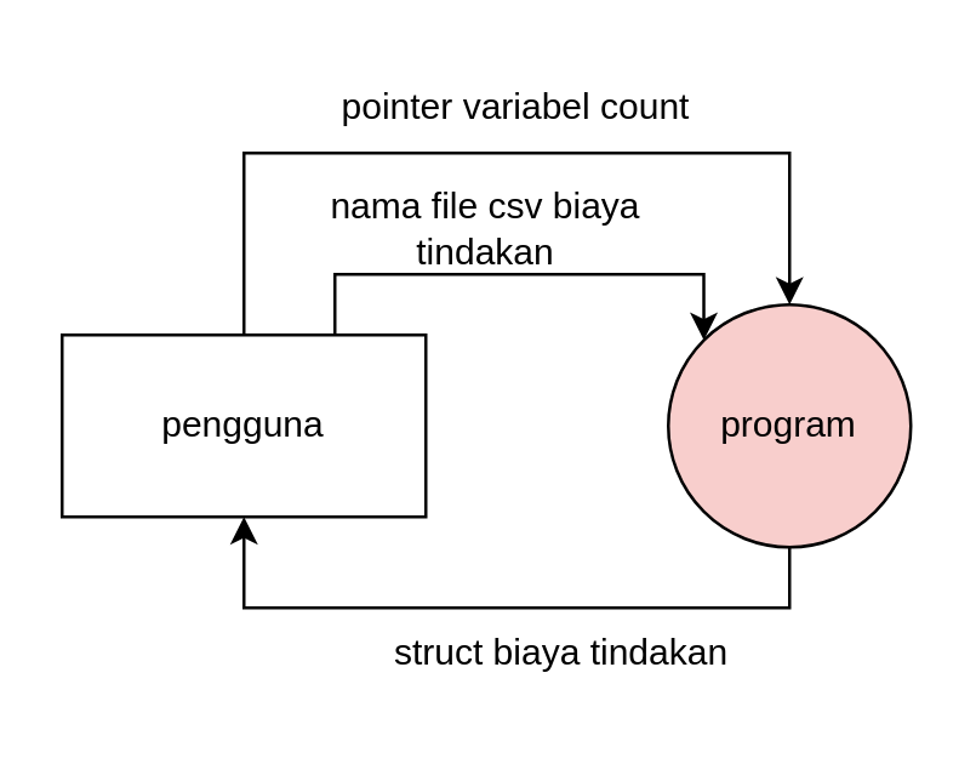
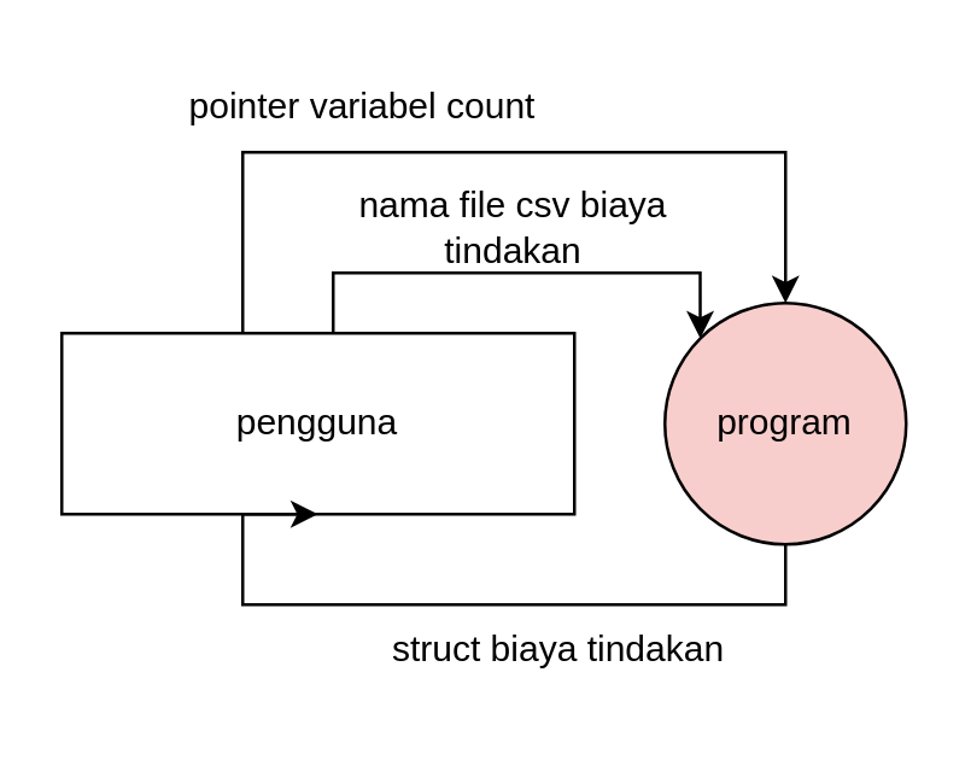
  <mxCell id="0" />
  <mxCell id="1" parent="0" />
  <mxCell id="2" style="edgeStyle=orthogonalEdgeStyle;rounded=0;orthogonalLoop=1;jettySize=auto;html=1;exitX=0.75;exitY=0;exitDx=0;exitDy=0;entryX=0;entryY=0;entryDx=0;entryDy=0;" edge="1" parent="1" source="4" target="6"><mxGeometry relative="1" as="geometry"><Array as="points"><mxPoint x="110" y="90" /><mxPoint x="232" y="90" /></Array></mxGeometry></mxCell>
  <mxCell id="3" style="edgeStyle=orthogonalEdgeStyle;rounded=0;orthogonalLoop=1;jettySize=auto;html=1;exitX=0.5;exitY=0;exitDx=0;exitDy=0;entryX=0.5;entryY=0;entryDx=0;entryDy=0;" edge="1" parent="1" source="4" target="6"><mxGeometry relative="1" as="geometry"><Array as="points"><mxPoint x="80" y="50" /><mxPoint x="260" y="50" /></Array></mxGeometry></mxCell>
- <mxCell id="4" value="pengguna" style="rounded=0;whiteSpace=wrap;html=1;" vertex="1" parent="1"><mxGeometry x="20" y="110" width="120" height="60" as="geometry" /></mxCell>
+ <mxCell id="4" value="pengguna" style="rounded=0;whiteSpace=wrap;html=1;" vertex="1" parent="1"><mxGeometry x="20" y="110" width="170" height="60" as="geometry" /></mxCell>
  <mxCell id="5" style="edgeStyle=orthogonalEdgeStyle;rounded=0;orthogonalLoop=1;jettySize=auto;html=1;entryX=0.5;entryY=1;entryDx=0;entryDy=0;" edge="1" parent="1" source="6" target="4"><mxGeometry relative="1" as="geometry"><Array as="points"><mxPoint x="260" y="200" /><mxPoint x="80" y="200" /></Array></mxGeometry></mxCell>
  <mxCell id="6" value="program" style="ellipse;whiteSpace=wrap;html=1;aspect=fixed;fillColor=#f8cecc;" vertex="1" parent="1"><mxGeometry x="220" y="100" width="80" height="80" as="geometry" /></mxCell>
- <mxCell id="7" value="nama file csv biaya tindakan" style="text;html=1;align=center;verticalAlign=middle;whiteSpace=wrap;rounded=0;" vertex="1" parent="1"><mxGeometry x="100" y="60" width="120" height="30" as="geometry" /></mxCell>
- <mxCell id="8" value="pointer variabel count" style="text;html=1;align=center;verticalAlign=middle;whiteSpace=wrap;rounded=0;" vertex="1" parent="1"><mxGeometry x="80" y="20" width="180" height="30" as="geometry" /></mxCell>
+ <mxCell id="7" value="nama file csv biaya tindakan" style="text;html=1;align=center;verticalAlign=middle;whiteSpace=wrap;rounded=0;" vertex="1" parent="1"><mxGeometry x="110" y="60" width="120" height="30" as="geometry" /></mxCell>
+ <mxCell id="8" value="pointer variabel count" style="text;html=1;align=center;verticalAlign=middle;whiteSpace=wrap;rounded=0;" vertex="1" parent="1"><mxGeometry x="30" y="20" width="180" height="30" as="geometry" /></mxCell>
  <mxCell id="9" value="struct biaya tindakan" style="text;html=1;align=center;verticalAlign=middle;whiteSpace=wrap;rounded=0;" vertex="1" parent="1"><mxGeometry x="95" y="200" width="180" height="30" as="geometry" /></mxCell>
